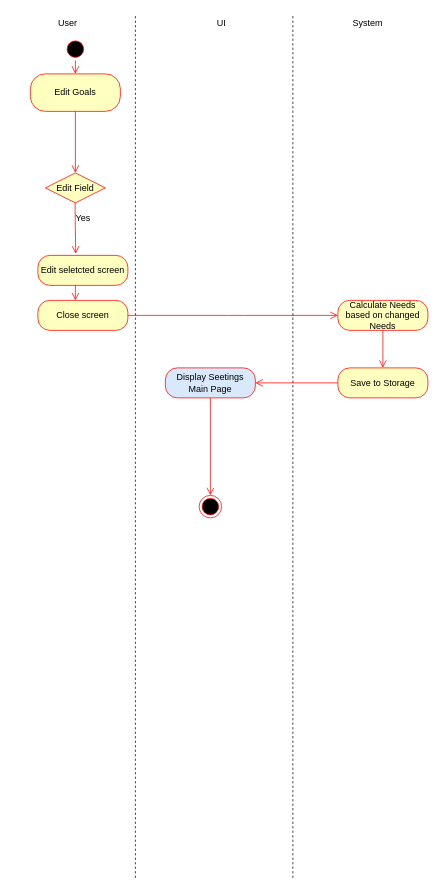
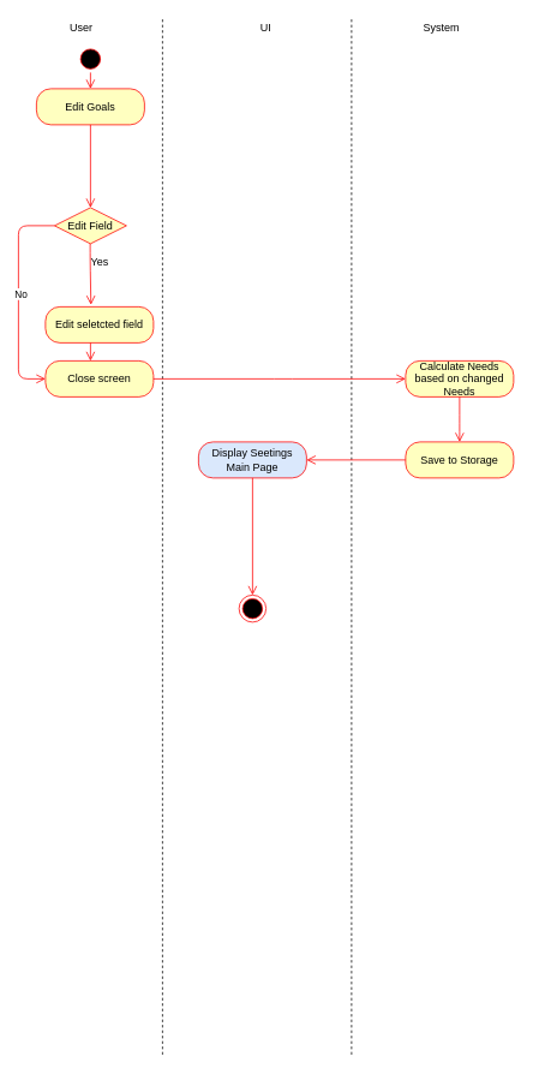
  <mxCell id="0" />
  <mxCell id="1" parent="0" />
  <mxCell id="2" value="" style="ellipse;html=1;shape=startState;fillColor=#000000;strokeColor=#ff0000;" vertex="1" parent="1"><mxGeometry x="85" y="50" width="30" height="30" as="geometry" /></mxCell>
  <mxCell id="3" value="" style="edgeStyle=orthogonalEdgeStyle;html=1;verticalAlign=bottom;endArrow=open;endSize=8;strokeColor=#ff0000;entryX=0.5;entryY=0;entryDx=0;entryDy=0;" edge="1" parent="1" target="4"><mxGeometry relative="1" as="geometry"><mxPoint x="100" y="18" as="targetPoint" /><mxPoint x="100" y="80" as="sourcePoint" /></mxGeometry></mxCell>
- <mxCell id="4" value="Edit Goals" style="rounded=1;whiteSpace=wrap;html=1;arcSize=40;fontColor=#000000;fillColor=#ffffc0;strokeColor=#ff0000;" vertex="1" parent="1"><mxGeometry x="40" y="98" width="120" height="50" as="geometry" /></mxCell>
+ <mxCell id="4" value="Edit Goals" style="rounded=1;whiteSpace=wrap;html=1;arcSize=40;fontColor=#000000;fillColor=#ffffc0;strokeColor=#ff0000;" vertex="1" parent="1"><mxGeometry x="40" y="98" width="120" height="40" as="geometry" /></mxCell>
  <mxCell id="5" value="" style="ellipse;html=1;shape=endState;fillColor=#000000;strokeColor=#ff0000;" vertex="1" parent="1"><mxGeometry x="265" y="660" width="30" height="30" as="geometry" /></mxCell>
  <mxCell id="6" value="Edit Field" style="rhombus;whiteSpace=wrap;html=1;fillColor=#ffffc0;strokeColor=#ff0000;" vertex="1" parent="1"><mxGeometry x="60" y="230" width="80" height="40" as="geometry" /></mxCell>
  <mxCell id="7" value="" style="edgeStyle=orthogonalEdgeStyle;html=1;verticalAlign=bottom;endArrow=open;endSize=8;strokeColor=#ff0000;" edge="1" parent="1"><mxGeometry relative="1" as="geometry"><mxPoint x="295" y="1150" as="targetPoint" /><mxPoint x="295" y="1150" as="sourcePoint" /></mxGeometry></mxCell>
  <mxCell id="8" value="" style="endArrow=none;dashed=1;html=1;" edge="1" parent="1"><mxGeometry width="50" height="50" relative="1" as="geometry"><mxPoint x="180" y="1170" as="sourcePoint" /><mxPoint x="180" y="20" as="targetPoint" /></mxGeometry></mxCell>
  <mxCell id="9" value="" style="endArrow=none;dashed=1;html=1;" edge="1" parent="1"><mxGeometry width="50" height="50" relative="1" as="geometry"><mxPoint x="390" y="1170" as="sourcePoint" /><mxPoint x="390" y="20" as="targetPoint" /></mxGeometry></mxCell>
  <mxCell id="10" value="User" style="text;html=1;strokeColor=none;fillColor=none;align=center;verticalAlign=middle;whiteSpace=wrap;rounded=0;" vertex="1" parent="1"><mxGeometry x="70" y="20" width="40" height="20" as="geometry" /></mxCell>
  <mxCell id="11" value="UI" style="text;html=1;strokeColor=none;fillColor=none;align=center;verticalAlign=middle;whiteSpace=wrap;rounded=0;" vertex="1" parent="1"><mxGeometry x="275" y="20" width="40" height="20" as="geometry" /></mxCell>
  <mxCell id="12" value="System" style="text;html=1;strokeColor=none;fillColor=none;align=center;verticalAlign=middle;whiteSpace=wrap;rounded=0;" vertex="1" parent="1"><mxGeometry x="470" y="20" width="40" height="20" as="geometry" /></mxCell>
  <mxCell id="13" value="" style="edgeStyle=orthogonalEdgeStyle;html=1;verticalAlign=bottom;endArrow=open;endSize=8;strokeColor=#ff0000;entryX=0.5;entryY=0;entryDx=0;entryDy=0;exitX=0.5;exitY=1;exitDx=0;exitDy=0;" edge="1" parent="1" source="4" target="6"><mxGeometry relative="1" as="geometry"><mxPoint x="110" y="108" as="targetPoint" /><mxPoint x="110" y="90" as="sourcePoint" /></mxGeometry></mxCell>
  <mxCell id="14" value="" style="edgeStyle=orthogonalEdgeStyle;html=1;verticalAlign=bottom;endArrow=open;endSize=8;strokeColor=#ff0000;exitX=0.5;exitY=1;exitDx=0;exitDy=0;entryX=0.421;entryY=-0.055;entryDx=0;entryDy=0;entryPerimeter=0;" edge="1" parent="1" target="19"><mxGeometry relative="1" as="geometry"><mxPoint x="100" y="330" as="targetPoint" /><mxPoint x="99.66" y="270" as="sourcePoint" /><Array as="points"><mxPoint x="100" y="290" /><mxPoint x="100" y="290" /></Array></mxGeometry></mxCell>
  <mxCell id="15" value="Yes" style="text;html=1;align=center;verticalAlign=middle;resizable=0;points=[];autosize=1;strokeColor=none;" vertex="1" parent="1"><mxGeometry x="90" y="280" width="40" height="20" as="geometry" /></mxCell>
  <mxCell id="16" value="Close screen" style="rounded=1;whiteSpace=wrap;html=1;arcSize=40;fontColor=#000000;fillColor=#ffffc0;strokeColor=#ff0000;" vertex="1" parent="1"><mxGeometry x="50" y="400" width="120" height="40" as="geometry" /></mxCell>
- <mxCell id="19" value="Edit seletcted screen" style="rounded=1;whiteSpace=wrap;html=1;arcSize=40;fontColor=#000000;fillColor=#ffffc0;strokeColor=#ff0000;" vertex="1" parent="1"><mxGeometry x="50" y="340" width="120" height="40" as="geometry" /></mxCell>
+ <mxCell id="17" value="" style="edgeStyle=orthogonalEdgeStyle;html=1;verticalAlign=bottom;endArrow=open;endSize=8;strokeColor=#ff0000;exitX=0;exitY=0.5;exitDx=0;exitDy=0;entryX=0;entryY=0.5;entryDx=0;entryDy=0;" edge="1" parent="1" source="6" target="16"><mxGeometry relative="1" as="geometry"><mxPoint x="20" y="420" as="targetPoint" /><mxPoint x="50" y="240" as="sourcePoint" /><Array as="points"><mxPoint x="20" y="250" /><mxPoint x="20" y="420" /></Array></mxGeometry></mxCell>
+ <mxCell id="18" value="No" style="edgeLabel;html=1;align=center;verticalAlign=middle;resizable=0;points=[];" vertex="1" connectable="0" parent="17"><mxGeometry x="-0.044" y="2" relative="1" as="geometry"><mxPoint as="offset" /></mxGeometry></mxCell>
+ <mxCell id="19" value="Edit seletcted field" style="rounded=1;whiteSpace=wrap;html=1;arcSize=40;fontColor=#000000;fillColor=#ffffc0;strokeColor=#ff0000;" vertex="1" parent="1"><mxGeometry x="50" y="340" width="120" height="40" as="geometry" /></mxCell>
  <mxCell id="20" value="" style="edgeStyle=orthogonalEdgeStyle;html=1;verticalAlign=bottom;endArrow=open;endSize=8;strokeColor=#ff0000;exitX=0.5;exitY=1;exitDx=0;exitDy=0;" edge="1" parent="1"><mxGeometry relative="1" as="geometry"><mxPoint x="100" y="400" as="targetPoint" /><mxPoint x="99.57" y="380" as="sourcePoint" /><Array as="points"><mxPoint x="99.91" y="400" /><mxPoint x="99.91" y="400" /></Array></mxGeometry></mxCell>
  <mxCell id="21" value="" style="edgeStyle=orthogonalEdgeStyle;html=1;verticalAlign=bottom;endArrow=open;endSize=8;strokeColor=#ff0000;exitX=1;exitY=0.5;exitDx=0;exitDy=0;" edge="1" parent="1" source="16"><mxGeometry relative="1" as="geometry"><mxPoint x="450" y="420" as="targetPoint" /><mxPoint x="314.31" y="370" as="sourcePoint" /><Array as="points"><mxPoint x="314" y="420" /></Array></mxGeometry></mxCell>
  <mxCell id="22" value="Calculate Needs based on changed Needs" style="rounded=1;whiteSpace=wrap;html=1;arcSize=40;fontColor=#000000;fillColor=#ffffc0;strokeColor=#ff0000;" vertex="1" parent="1"><mxGeometry x="450" y="400" width="120" height="40" as="geometry" /></mxCell>
  <mxCell id="23" value="" style="edgeStyle=orthogonalEdgeStyle;html=1;verticalAlign=bottom;endArrow=open;endSize=8;strokeColor=#ff0000;exitX=0.5;exitY=1;exitDx=0;exitDy=0;" edge="1" parent="1" source="22"><mxGeometry relative="1" as="geometry"><mxPoint x="510" y="490" as="targetPoint" /><mxPoint x="450" y="540" as="sourcePoint" /><Array as="points"><mxPoint x="510" y="470" /><mxPoint x="510" y="470" /></Array></mxGeometry></mxCell>
  <mxCell id="24" value="Save to Storage" style="rounded=1;whiteSpace=wrap;html=1;arcSize=40;fontColor=#000000;fillColor=#ffffc0;strokeColor=#ff0000;" vertex="1" parent="1"><mxGeometry x="450" y="490" width="120" height="40" as="geometry" /></mxCell>
  <mxCell id="25" value="" style="edgeStyle=orthogonalEdgeStyle;html=1;verticalAlign=bottom;endArrow=open;endSize=8;strokeColor=#ff0000;exitX=0;exitY=0.5;exitDx=0;exitDy=0;" edge="1" parent="1" source="24"><mxGeometry relative="1" as="geometry"><mxPoint x="340" y="510" as="targetPoint" /><mxPoint x="520" y="450" as="sourcePoint" /><Array as="points"><mxPoint x="340" y="510" /><mxPoint x="340" y="510" /></Array></mxGeometry></mxCell>
  <mxCell id="26" value="Display Seetings Main Page" style="rounded=1;whiteSpace=wrap;html=1;arcSize=40;fontColor=#000000;fillColor=#dae8fc;strokeColor=#ff0000;" vertex="1" parent="1"><mxGeometry x="220" y="490" width="120" height="40" as="geometry" /></mxCell>
  <mxCell id="27" value="" style="edgeStyle=orthogonalEdgeStyle;html=1;verticalAlign=bottom;endArrow=open;endSize=8;strokeColor=#ff0000;exitX=0.5;exitY=1;exitDx=0;exitDy=0;entryX=0.5;entryY=0;entryDx=0;entryDy=0;" edge="1" parent="1" source="26" target="5"><mxGeometry relative="1" as="geometry"><mxPoint x="350" y="520" as="targetPoint" /><mxPoint x="460" y="520" as="sourcePoint" /><Array as="points" /></mxGeometry></mxCell>
